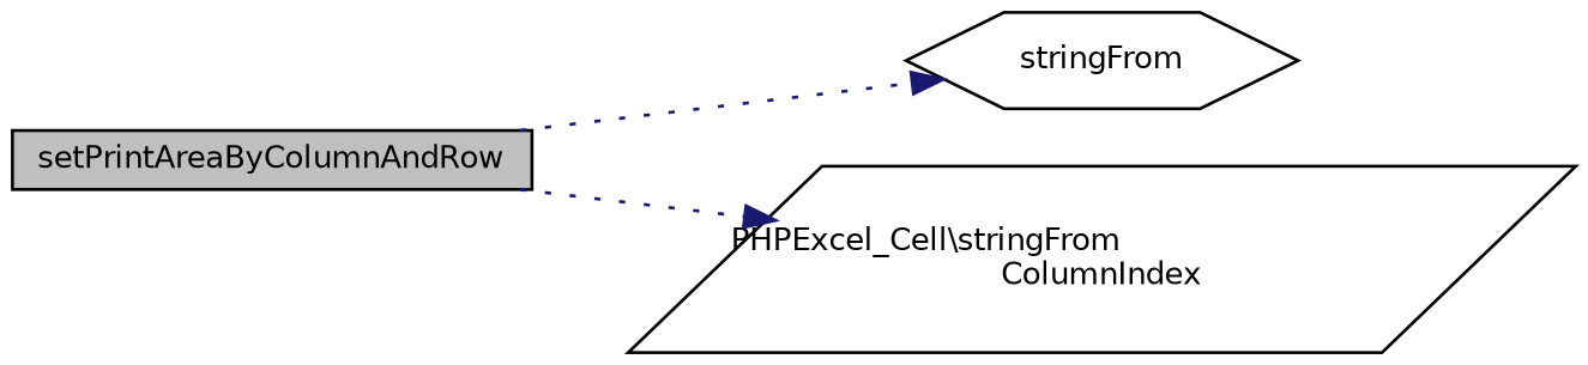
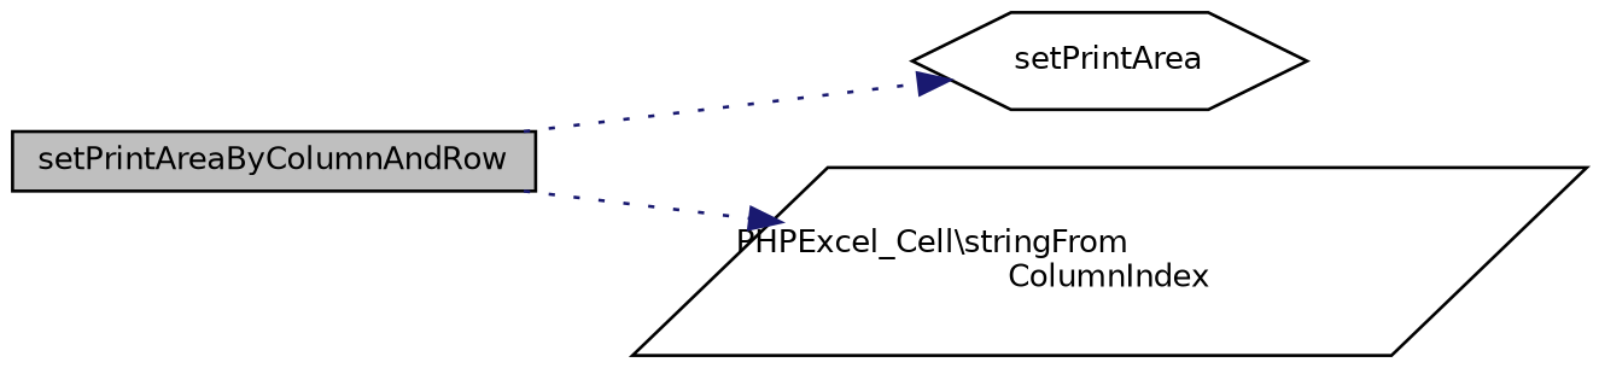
  digraph {
    rankdir=LR
    node [color=black fillcolor=white fontname=Helvetica fontsize=10 style=filled]
    edge [color=midnightblue fontname=Helvetica fontsize=10 labelfontname=Helvetica labelfontsize=10 style=dotted]
    n1 [fillcolor=grey75 fontcolor=black height=0.2 label=setPrintAreaByColumnAndRow shape=box width=0.4]
-   n2 [height=0.2 label=stringFrom shape=hexagon width=0.4]
+   n2 [height=0.2 label=setPrintArea shape=hexagon width=0.4]
    n3 [height=0.2 label="PHPExcel_Cell\\stringFrom\lColumnIndex" shape=parallelogram width=0.4]
    n1 -> n2
    n1 -> n3
  }
